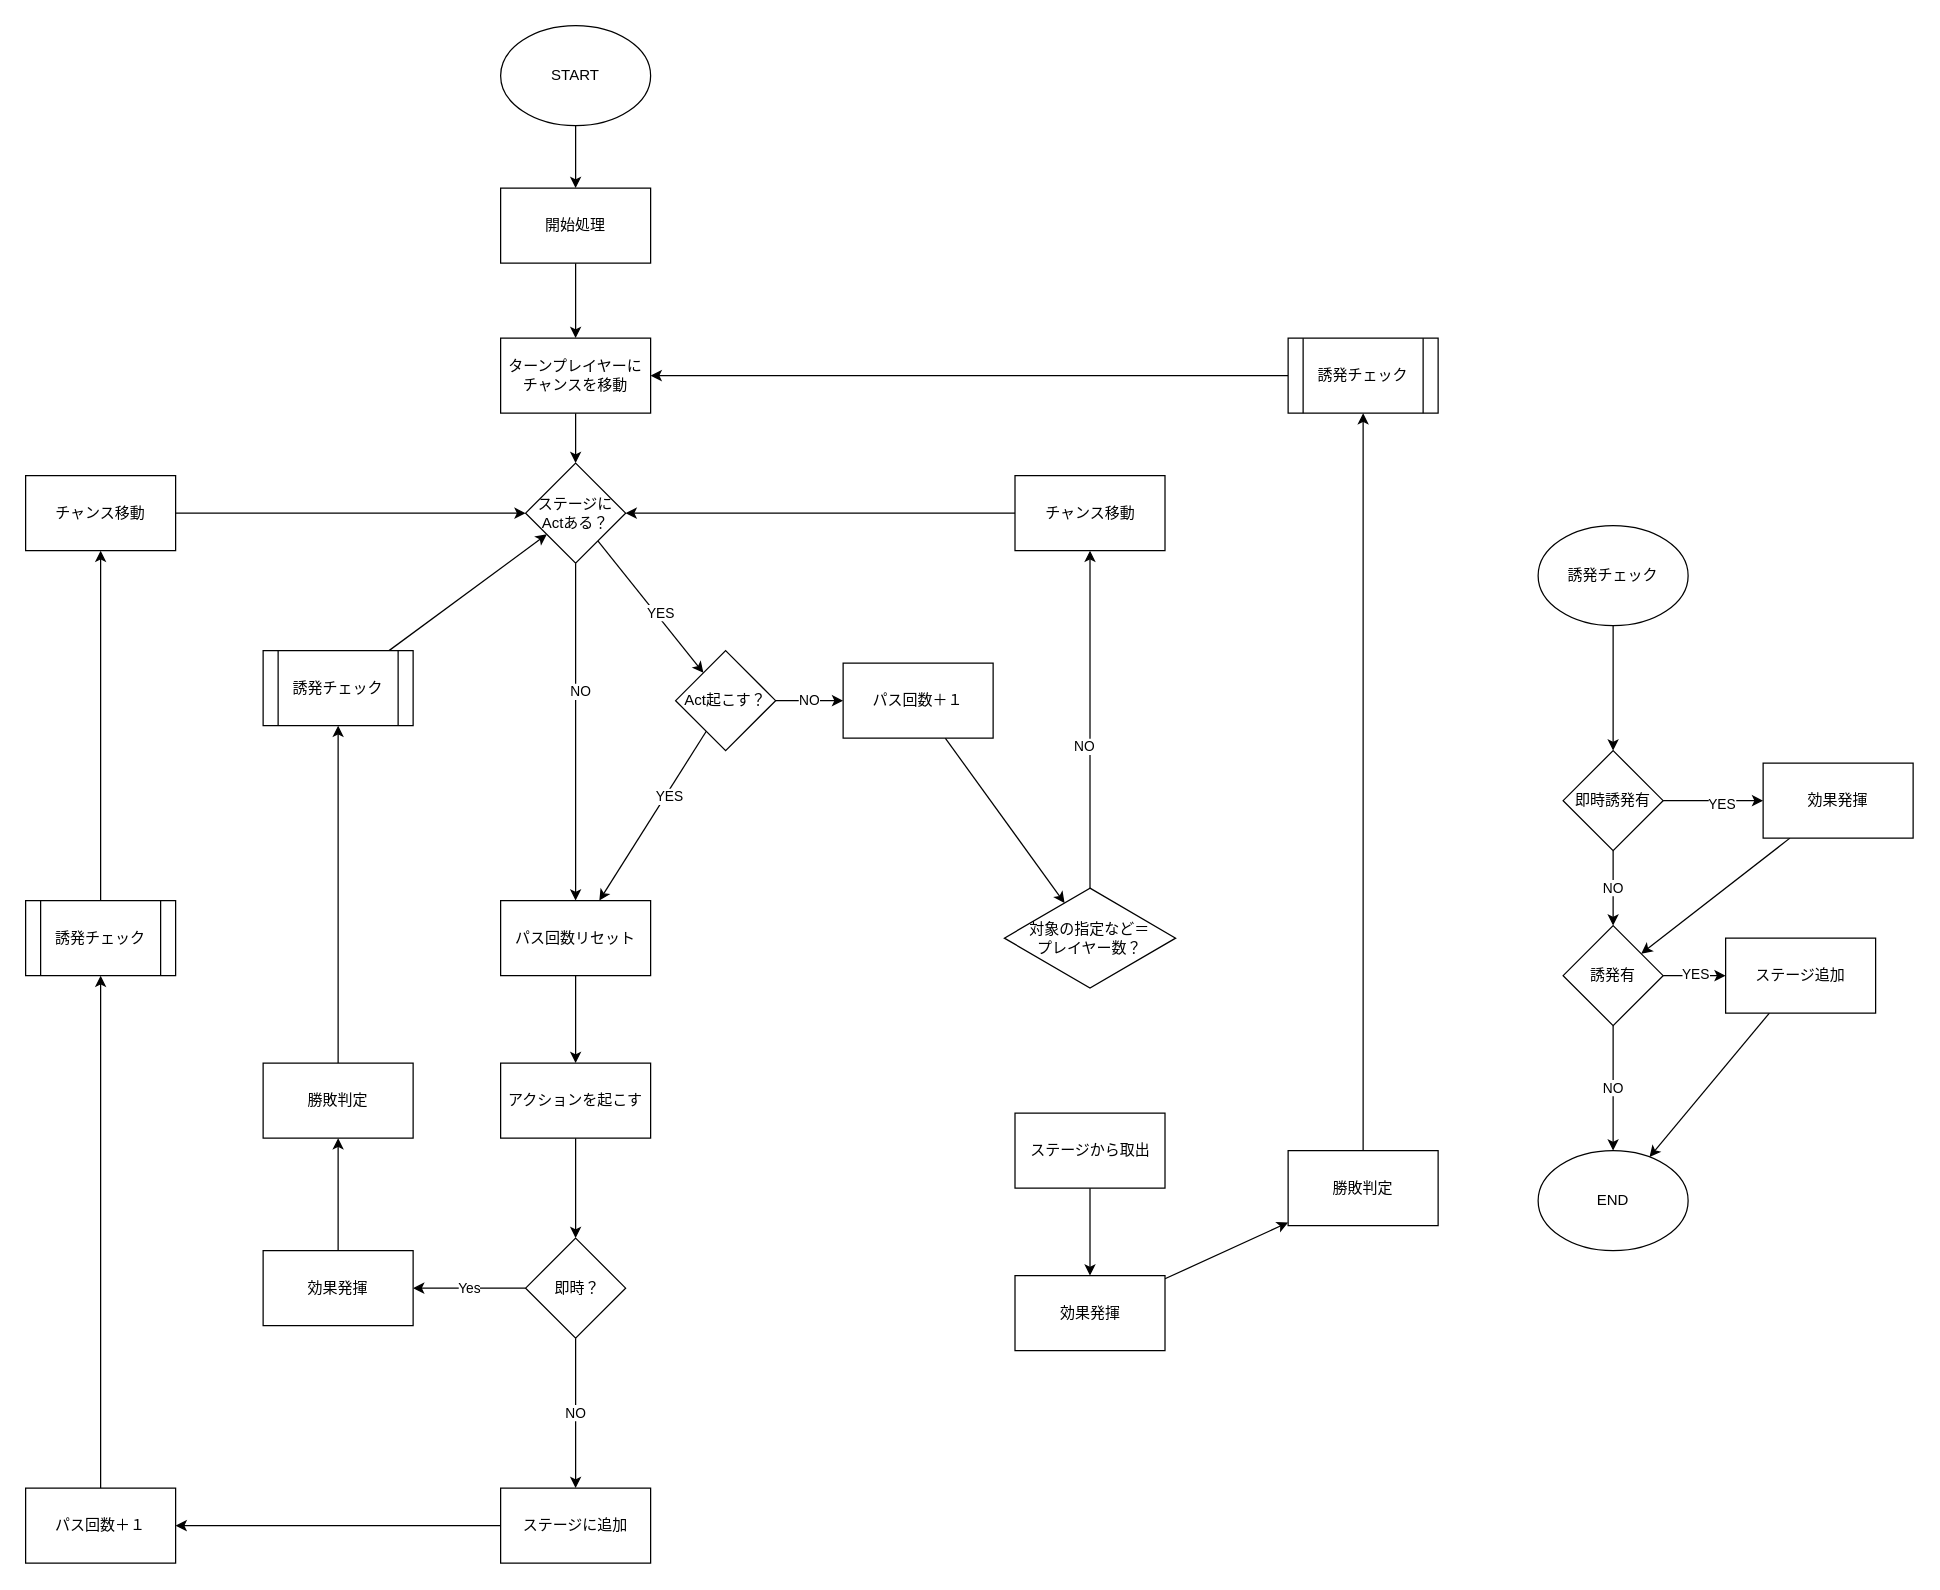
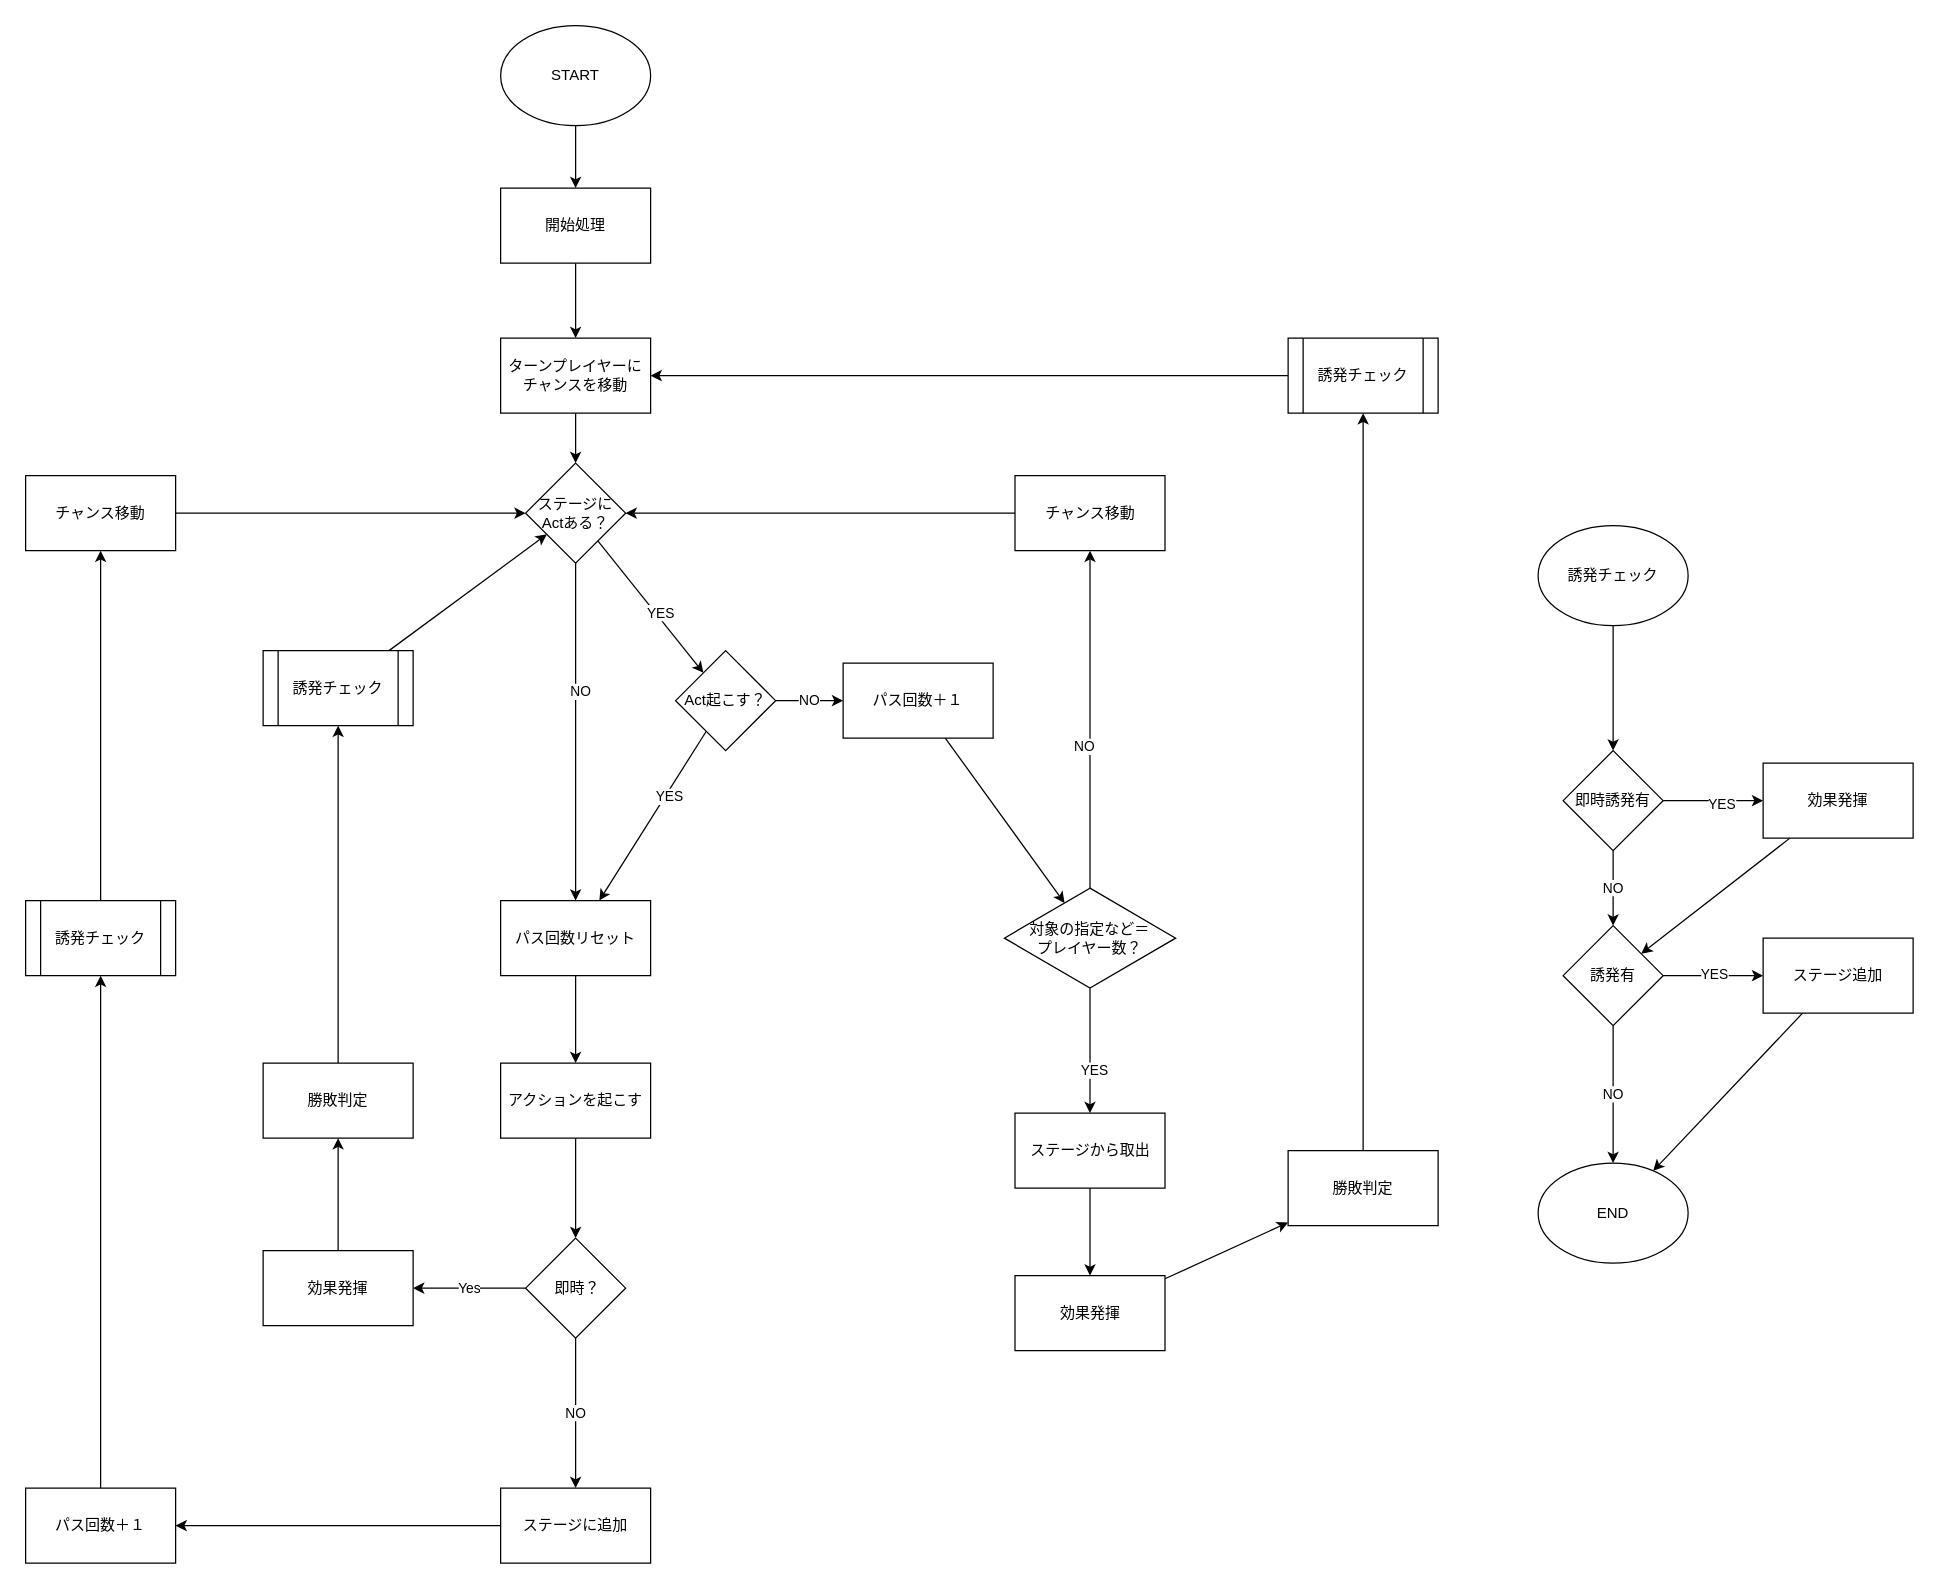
  <mxCell id="0" />
  <mxCell id="1" parent="0" />
  <mxCell id="2" style="rounded=0;orthogonalLoop=1;jettySize=auto;html=1;" parent="1" source="5" target="35" edge="1"><mxGeometry relative="1" as="geometry" /></mxCell>
  <mxCell id="3" value="YES" style="edgeLabel;html=1;align=center;verticalAlign=middle;resizable=0;points=[];" parent="2" vertex="1" connectable="0"><mxGeometry x="-0.253" y="2" relative="1" as="geometry"><mxPoint as="offset" /></mxGeometry></mxCell>
  <mxCell id="4" value="NO" style="rounded=0;orthogonalLoop=1;jettySize=auto;html=1;" parent="1" source="5" target="9" edge="1"><mxGeometry relative="1" as="geometry" /></mxCell>
  <mxCell id="5" value="Act起こす？" style="rhombus;whiteSpace=wrap;html=1;" parent="1" vertex="1"><mxGeometry x="540" y="520" width="80" height="80" as="geometry" /></mxCell>
  <mxCell id="6" style="rounded=0;orthogonalLoop=1;jettySize=auto;html=1;" parent="1" source="7" target="12" edge="1"><mxGeometry relative="1" as="geometry"><mxPoint x="510" y="1000" as="targetPoint" /></mxGeometry></mxCell>
  <mxCell id="7" value="アクションを起こす" style="rounded=0;whiteSpace=wrap;html=1;" parent="1" vertex="1"><mxGeometry x="400" y="850" width="120" height="60" as="geometry" /></mxCell>
  <mxCell id="8" style="edgeStyle=none;rounded=0;orthogonalLoop=1;jettySize=auto;html=1;" parent="1" source="9" target="40" edge="1"><mxGeometry relative="1" as="geometry" /></mxCell>
  <mxCell id="9" value="パス回数＋１" style="rounded=0;whiteSpace=wrap;html=1;" parent="1" vertex="1"><mxGeometry x="674" y="530" width="120" height="60" as="geometry" /></mxCell>
  <mxCell id="10" value="Yes" style="rounded=0;orthogonalLoop=1;jettySize=auto;html=1;" parent="1" source="12" target="14" edge="1"><mxGeometry relative="1" as="geometry"><mxPoint x="550" y="1040" as="sourcePoint" /></mxGeometry></mxCell>
  <mxCell id="11" value="NO" style="rounded=0;orthogonalLoop=1;jettySize=auto;html=1;" parent="1" source="12" target="20" edge="1"><mxGeometry relative="1" as="geometry"><mxPoint x="470" y="1210" as="sourcePoint" /></mxGeometry></mxCell>
  <mxCell id="12" value="&amp;nbsp;即時？" style="rhombus;whiteSpace=wrap;html=1;" parent="1" vertex="1"><mxGeometry x="420" y="990" width="80" height="80" as="geometry" /></mxCell>
  <mxCell id="13" style="rounded=0;orthogonalLoop=1;jettySize=auto;html=1;" parent="1" source="14" target="59" edge="1"><mxGeometry relative="1" as="geometry"><mxPoint x="270" y="870" as="targetPoint" /></mxGeometry></mxCell>
  <mxCell id="14" value="効果発揮" style="rounded=0;whiteSpace=wrap;html=1;" parent="1" vertex="1"><mxGeometry x="210" y="1000" width="120" height="60" as="geometry" /></mxCell>
  <mxCell id="15" style="edgeStyle=none;rounded=0;orthogonalLoop=1;jettySize=auto;html=1;" parent="1" source="18" target="23" edge="1"><mxGeometry relative="1" as="geometry" /></mxCell>
  <mxCell id="16" value="YES" style="edgeLabel;html=1;align=center;verticalAlign=middle;resizable=0;points=[];" parent="15" vertex="1" connectable="0"><mxGeometry x="0.16" y="-2" relative="1" as="geometry"><mxPoint as="offset" /></mxGeometry></mxCell>
  <mxCell id="17" value="NO" style="edgeStyle=none;rounded=0;orthogonalLoop=1;jettySize=auto;html=1;" parent="1" source="18" target="27" edge="1"><mxGeometry relative="1" as="geometry" /></mxCell>
  <mxCell id="18" value="即時誘発有" style="rhombus;whiteSpace=wrap;html=1;" parent="1" vertex="1"><mxGeometry x="1250" y="600" width="80" height="80" as="geometry" /></mxCell>
  <mxCell id="19" style="rounded=0;orthogonalLoop=1;jettySize=auto;html=1;" parent="1" source="20" target="63" edge="1"><mxGeometry relative="1" as="geometry" /></mxCell>
  <mxCell id="20" value="ステージに追加" style="rounded=0;whiteSpace=wrap;html=1;" parent="1" vertex="1"><mxGeometry x="400" y="1190" width="120" height="60" as="geometry" /></mxCell>
  <mxCell id="21" style="edgeStyle=none;rounded=0;orthogonalLoop=1;jettySize=auto;html=1;exitX=0;exitY=1;exitDx=0;exitDy=0;" parent="1" source="18" target="18" edge="1"><mxGeometry relative="1" as="geometry" /></mxCell>
  <mxCell id="22" style="edgeStyle=none;rounded=0;orthogonalLoop=1;jettySize=auto;html=1;" parent="1" source="23" target="27" edge="1"><mxGeometry relative="1" as="geometry" /></mxCell>
  <mxCell id="23" value="効果発揮" style="rounded=0;whiteSpace=wrap;html=1;" parent="1" vertex="1"><mxGeometry x="1410" y="610" width="120" height="60" as="geometry" /></mxCell>
  <mxCell id="24" style="edgeStyle=none;rounded=0;orthogonalLoop=1;jettySize=auto;html=1;" parent="1" source="27" target="29" edge="1"><mxGeometry relative="1" as="geometry" /></mxCell>
  <mxCell id="25" value="YES" style="edgeLabel;html=1;align=center;verticalAlign=middle;resizable=0;points=[];" parent="24" vertex="1" connectable="0"><mxGeometry x="0.01" y="2" relative="1" as="geometry"><mxPoint as="offset" /></mxGeometry></mxCell>
  <mxCell id="26" value="NO" style="edgeStyle=none;rounded=0;orthogonalLoop=1;jettySize=auto;html=1;entryX=0.5;entryY=0;entryDx=0;entryDy=0;" parent="1" source="27" target="46" edge="1"><mxGeometry relative="1" as="geometry" /></mxCell>
  <mxCell id="27" value="誘発有" style="rhombus;whiteSpace=wrap;html=1;" parent="1" vertex="1"><mxGeometry x="1250" y="740" width="80" height="80" as="geometry" /></mxCell>
  <mxCell id="28" style="edgeStyle=none;rounded=0;orthogonalLoop=1;jettySize=auto;html=1;" parent="1" source="29" target="46" edge="1"><mxGeometry relative="1" as="geometry" /></mxCell>
- <mxCell id="29" value="ステージ追加" style="rounded=0;whiteSpace=wrap;html=1;" parent="1" vertex="1"><mxGeometry x="1380" y="750" width="120" height="60" as="geometry" /></mxCell>
+ <mxCell id="29" value="ステージ追加" style="rounded=0;whiteSpace=wrap;html=1;" parent="1" vertex="1"><mxGeometry x="1410" width="120" height="60" as="geometry" y="750" /></mxCell>
  <mxCell id="30" style="edgeStyle=none;rounded=0;orthogonalLoop=1;jettySize=auto;html=1;" parent="1" source="47" target="70" edge="1"><mxGeometry relative="1" as="geometry"><mxPoint x="515.973" y="1790.973" as="sourcePoint" /><mxPoint x="470" y="510" as="targetPoint" /><Array as="points" /></mxGeometry></mxCell>
  <mxCell id="31" style="edgeStyle=none;rounded=0;orthogonalLoop=1;jettySize=auto;html=1;" parent="1" source="43" target="33" edge="1"><mxGeometry relative="1" as="geometry"><mxPoint x="382.843" y="1802.157" as="sourcePoint" /></mxGeometry></mxCell>
  <mxCell id="32" style="edgeStyle=none;rounded=0;orthogonalLoop=1;jettySize=auto;html=1;" parent="1" source="33" target="70" edge="1"><mxGeometry relative="1" as="geometry" /></mxCell>
  <mxCell id="33" value="チャンス移動" style="rounded=0;whiteSpace=wrap;html=1;" parent="1" vertex="1"><mxGeometry x="20" y="380" width="120" height="60" as="geometry" /></mxCell>
  <mxCell id="34" style="edgeStyle=none;rounded=0;orthogonalLoop=1;jettySize=auto;html=1;" parent="1" source="35" target="7" edge="1"><mxGeometry relative="1" as="geometry" /></mxCell>
  <mxCell id="35" value="パス回数リセット" style="rounded=0;whiteSpace=wrap;html=1;" parent="1" vertex="1"><mxGeometry x="400" y="720" width="120" height="60" as="geometry" /></mxCell>
  <mxCell id="36" style="edgeStyle=none;rounded=0;orthogonalLoop=1;jettySize=auto;html=1;" parent="1" source="40" target="55" edge="1"><mxGeometry relative="1" as="geometry"><Array as="points" /></mxGeometry></mxCell>
  <mxCell id="37" value="NO" style="edgeLabel;html=1;align=center;verticalAlign=middle;resizable=0;points=[];" parent="36" vertex="1" connectable="0"><mxGeometry x="-0.158" y="5" relative="1" as="geometry"><mxPoint as="offset" /></mxGeometry></mxCell>
+ <mxCell id="38" style="edgeStyle=none;rounded=0;orthogonalLoop=1;jettySize=auto;html=1;" parent="1" source="40" target="53" edge="1"><mxGeometry relative="1" as="geometry" /></mxCell>
+ <mxCell id="39" value="YES" style="edgeLabel;html=1;align=center;verticalAlign=middle;resizable=0;points=[];" parent="38" vertex="1" connectable="0"><mxGeometry x="0.293" y="3" relative="1" as="geometry"><mxPoint as="offset" /></mxGeometry></mxCell>
  <mxCell id="40" value="対象の指定など＝&lt;br&gt;プレイヤー数？" style="rhombus;whiteSpace=wrap;html=1;" parent="1" vertex="1"><mxGeometry x="803" y="710" width="137" height="80" as="geometry" /></mxCell>
  <mxCell id="41" style="edgeStyle=none;rounded=0;orthogonalLoop=1;jettySize=auto;html=1;" parent="1" source="42" target="61" edge="1"><mxGeometry relative="1" as="geometry" /></mxCell>
  <mxCell id="42" value="効果発揮" style="rounded=0;whiteSpace=wrap;html=1;" parent="1" vertex="1"><mxGeometry x="811.5" y="1020" width="120" height="60" as="geometry" /></mxCell>
  <mxCell id="43" value="誘発チェック" style="shape=process;whiteSpace=wrap;html=1;backgroundOutline=1;" parent="1" vertex="1"><mxGeometry x="20" y="720" width="120" height="60" as="geometry" /></mxCell>
  <mxCell id="44" style="edgeStyle=none;rounded=0;orthogonalLoop=1;jettySize=auto;html=1;" parent="1" source="45" target="18" edge="1"><mxGeometry relative="1" as="geometry" /></mxCell>
  <mxCell id="45" value="誘発チェック" style="ellipse;whiteSpace=wrap;html=1;" parent="1" vertex="1"><mxGeometry x="1230" y="420" width="120" height="80" as="geometry" /></mxCell>
- <mxCell id="46" value="END" style="ellipse;whiteSpace=wrap;html=1;" parent="1" vertex="1"><mxGeometry x="1230" y="920" width="120" height="80" as="geometry" /></mxCell>
+ <mxCell id="46" value="END" style="ellipse;whiteSpace=wrap;html=1;" parent="1" vertex="1"><mxGeometry x="1230" y="930" width="120" height="80" as="geometry" /></mxCell>
  <mxCell id="47" value="誘発チェック" style="shape=process;whiteSpace=wrap;html=1;backgroundOutline=1;" parent="1" vertex="1"><mxGeometry x="210" y="520" width="120" height="60" as="geometry" /></mxCell>
  <mxCell id="48" style="edgeStyle=none;rounded=0;orthogonalLoop=1;jettySize=auto;html=1;" parent="1" source="49" target="51" edge="1"><mxGeometry relative="1" as="geometry" /></mxCell>
  <mxCell id="49" value="誘発チェック" style="shape=process;whiteSpace=wrap;html=1;backgroundOutline=1;" parent="1" vertex="1"><mxGeometry x="1030" y="270" width="120" height="60" as="geometry" /></mxCell>
  <mxCell id="50" style="edgeStyle=none;rounded=0;orthogonalLoop=1;jettySize=auto;html=1;" parent="1" source="51" target="70" edge="1"><mxGeometry relative="1" as="geometry"><mxPoint x="470" y="600" as="targetPoint" /><Array as="points" /></mxGeometry></mxCell>
  <mxCell id="51" value="ターンプレイヤーに&lt;br&gt;チャンスを移動" style="rounded=0;whiteSpace=wrap;html=1;" parent="1" vertex="1"><mxGeometry x="400" y="270" width="120" height="60" as="geometry" /></mxCell>
  <mxCell id="52" style="edgeStyle=none;rounded=0;orthogonalLoop=1;jettySize=auto;html=1;" parent="1" source="53" target="42" edge="1"><mxGeometry relative="1" as="geometry" /></mxCell>
  <mxCell id="53" value="ステージから取出" style="rounded=0;whiteSpace=wrap;html=1;" parent="1" vertex="1"><mxGeometry x="811.5" y="890" width="120" height="60" as="geometry" /></mxCell>
  <mxCell id="54" style="edgeStyle=none;rounded=0;orthogonalLoop=1;jettySize=auto;html=1;" parent="1" source="55" target="70" edge="1"><mxGeometry relative="1" as="geometry" /></mxCell>
  <mxCell id="55" value="チャンス移動" style="rounded=0;whiteSpace=wrap;html=1;" parent="1" vertex="1"><mxGeometry x="811.5" y="380" width="120" height="60" as="geometry" /></mxCell>
  <mxCell id="56" style="edgeStyle=none;rounded=0;orthogonalLoop=1;jettySize=auto;html=1;" parent="1" source="57" target="65" edge="1"><mxGeometry relative="1" as="geometry" /></mxCell>
  <mxCell id="57" value="START" style="ellipse;whiteSpace=wrap;html=1;" parent="1" vertex="1"><mxGeometry x="400" y="20" width="120" height="80" as="geometry" /></mxCell>
  <mxCell id="58" style="edgeStyle=none;rounded=0;orthogonalLoop=1;jettySize=auto;html=1;" parent="1" source="59" target="47" edge="1"><mxGeometry relative="1" as="geometry" /></mxCell>
  <mxCell id="59" value="勝敗判定" style="rounded=0;whiteSpace=wrap;html=1;" parent="1" vertex="1"><mxGeometry x="210" y="850" width="120" height="60" as="geometry" /></mxCell>
  <mxCell id="60" style="edgeStyle=none;rounded=0;orthogonalLoop=1;jettySize=auto;html=1;" parent="1" source="61" target="49" edge="1"><mxGeometry relative="1" as="geometry" /></mxCell>
  <mxCell id="61" value="勝敗判定" style="rounded=0;whiteSpace=wrap;html=1;" parent="1" vertex="1"><mxGeometry x="1030" y="920" width="120" height="60" as="geometry" /></mxCell>
  <mxCell id="62" style="edgeStyle=none;rounded=0;orthogonalLoop=1;jettySize=auto;html=1;" parent="1" source="63" target="43" edge="1"><mxGeometry relative="1" as="geometry" /></mxCell>
  <mxCell id="63" value="パス回数＋１" style="rounded=0;whiteSpace=wrap;html=1;" parent="1" vertex="1"><mxGeometry x="20" y="1190" width="120" height="60" as="geometry" /></mxCell>
  <mxCell id="64" style="edgeStyle=none;rounded=0;orthogonalLoop=1;jettySize=auto;html=1;" parent="1" source="65" target="51" edge="1"><mxGeometry relative="1" as="geometry" /></mxCell>
  <mxCell id="65" value="開始処理" style="rounded=0;whiteSpace=wrap;html=1;" parent="1" vertex="1"><mxGeometry x="400" y="150" width="120" height="60" as="geometry" /></mxCell>
  <mxCell id="66" style="edgeStyle=none;rounded=0;orthogonalLoop=1;jettySize=auto;html=1;" parent="1" source="70" target="5" edge="1"><mxGeometry relative="1" as="geometry" /></mxCell>
  <mxCell id="67" value="YES" style="edgeLabel;html=1;align=center;verticalAlign=middle;resizable=0;points=[];" parent="66" vertex="1" connectable="0"><mxGeometry x="0.121" y="3" relative="1" as="geometry"><mxPoint as="offset" /></mxGeometry></mxCell>
  <mxCell id="68" style="edgeStyle=none;rounded=0;orthogonalLoop=1;jettySize=auto;html=1;" parent="1" source="70" target="35" edge="1"><mxGeometry relative="1" as="geometry" /></mxCell>
  <mxCell id="69" value="NO" style="edgeLabel;html=1;align=center;verticalAlign=middle;resizable=0;points=[];" parent="68" vertex="1" connectable="0"><mxGeometry x="-0.245" y="3" relative="1" as="geometry"><mxPoint as="offset" /></mxGeometry></mxCell>
  <mxCell id="70" value="ステージに&lt;br&gt;Actある？" style="rhombus;whiteSpace=wrap;html=1;" parent="1" vertex="1"><mxGeometry x="420" y="370" width="80" height="80" as="geometry" /></mxCell>
